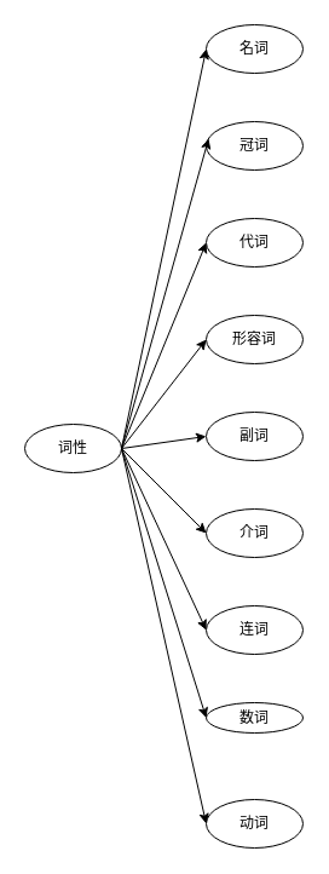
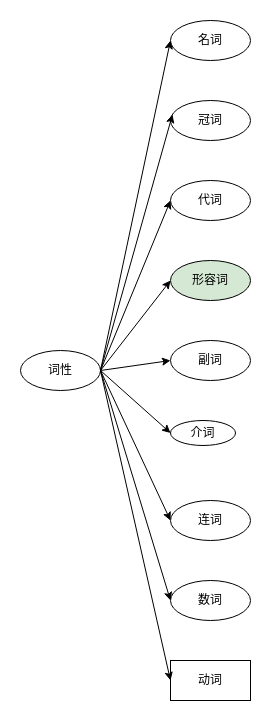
  <mxCell id="0" />
  <mxCell id="1" parent="0" />
  <mxCell id="2" value="词性" style="ellipse;whiteSpace=wrap;html=1;" parent="1" vertex="1"><mxGeometry x="20" y="350" width="80" height="40" as="geometry" /></mxCell>
  <mxCell id="3" value="名词" style="ellipse;whiteSpace=wrap;html=1;" parent="1" vertex="1"><mxGeometry x="170" y="20" width="80" height="40" as="geometry" /></mxCell>
  <mxCell id="4" value="冠词" style="ellipse;whiteSpace=wrap;html=1;" parent="1" vertex="1"><mxGeometry x="170" y="100" width="80" height="40" as="geometry" /></mxCell>
  <mxCell id="5" value="代词" style="ellipse;whiteSpace=wrap;html=1;" parent="1" vertex="1"><mxGeometry x="170" y="180" width="80" height="40" as="geometry" /></mxCell>
- <mxCell id="6" value="形容词" style="ellipse;whiteSpace=wrap;html=1;" parent="1" vertex="1"><mxGeometry x="170" y="260" width="80" height="40" as="geometry" /></mxCell>
+ <mxCell id="6" value="形容词" style="ellipse;whiteSpace=wrap;html=1;fillColor=#d5e8d4;" parent="1" vertex="1"><mxGeometry x="170" y="260" width="80" height="40" as="geometry" /></mxCell>
  <mxCell id="7" value="副词" style="ellipse;whiteSpace=wrap;html=1;" parent="1" vertex="1"><mxGeometry x="170" y="340" width="80" height="40" as="geometry" /></mxCell>
- <mxCell id="8" value="介词" style="ellipse;whiteSpace=wrap;html=1;" parent="1" vertex="1"><mxGeometry x="170" y="420" width="80" height="40" as="geometry" /></mxCell>
+ <mxCell id="8" value="介词" style="ellipse;whiteSpace=wrap;html=1;" parent="1" vertex="1"><mxGeometry x="170" y="420" width="65" height="25" as="geometry" /></mxCell>
  <mxCell id="9" value="连词" style="ellipse;whiteSpace=wrap;html=1;" parent="1" vertex="1"><mxGeometry x="170" y="500" width="80" height="40" as="geometry" /></mxCell>
- <mxCell id="10" value="数词" style="ellipse;whiteSpace=wrap;html=1;" parent="1" vertex="1"><mxGeometry x="170" y="580" width="80" height="25" as="geometry" /></mxCell>
- <mxCell id="11" value="动词" style="ellipse;whiteSpace=wrap;html=1;" parent="1" vertex="1"><mxGeometry x="170" y="660" width="80" height="40" as="geometry" /></mxCell>
+ <mxCell id="10" value="数词" style="ellipse;whiteSpace=wrap;html=1;" parent="1" vertex="1"><mxGeometry x="170" y="580" width="80" height="40" as="geometry" /></mxCell>
+ <mxCell id="11" value="动词" style="whiteSpace=wrap;html=1;rounded=0;" parent="1" vertex="1"><mxGeometry x="170" y="660" width="80" height="40" as="geometry" /></mxCell>
  <mxCell id="12" value="" style="endArrow=classic;html=1;exitX=1;exitY=0.5;exitDx=0;exitDy=0;entryX=0;entryY=0.5;entryDx=0;entryDy=0;" parent="1" source="2" target="3" edge="1"><mxGeometry width="50" height="50" relative="1" as="geometry"><mxPoint x="20" y="-40" as="sourcePoint" /><mxPoint x="70" y="-90" as="targetPoint" /></mxGeometry></mxCell>
  <mxCell id="13" value="" style="endArrow=classic;html=1;exitX=1;exitY=0.5;exitDx=0;exitDy=0;entryX=0.025;entryY=0.35;entryDx=0;entryDy=0;entryPerimeter=0;" parent="1" source="2" target="4" edge="1"><mxGeometry width="50" height="50" relative="1" as="geometry"><mxPoint x="60" y="-150" as="sourcePoint" /><mxPoint x="180" y="-270" as="targetPoint" /></mxGeometry></mxCell>
  <mxCell id="14" value="" style="endArrow=classic;html=1;exitX=1;exitY=0.5;exitDx=0;exitDy=0;entryX=0;entryY=0.5;entryDx=0;entryDy=0;" parent="1" source="2" target="5" edge="1"><mxGeometry width="50" height="50" relative="1" as="geometry"><mxPoint x="60" y="-150" as="sourcePoint" /><mxPoint x="182" y="-196" as="targetPoint" /></mxGeometry></mxCell>
  <mxCell id="15" value="" style="endArrow=classic;html=1;exitX=1;exitY=0.5;exitDx=0;exitDy=0;entryX=0;entryY=0.5;entryDx=0;entryDy=0;" parent="1" source="2" target="6" edge="1"><mxGeometry width="50" height="50" relative="1" as="geometry"><mxPoint x="60" y="-150" as="sourcePoint" /><mxPoint x="180" y="-110" as="targetPoint" /></mxGeometry></mxCell>
  <mxCell id="16" value="" style="endArrow=classic;html=1;entryX=0;entryY=0.5;entryDx=0;entryDy=0;exitX=1;exitY=0.5;exitDx=0;exitDy=0;" parent="1" source="2" target="7" edge="1"><mxGeometry width="50" height="50" relative="1" as="geometry"><mxPoint x="50" y="-100" as="sourcePoint" /><mxPoint x="180" y="-30" as="targetPoint" /></mxGeometry></mxCell>
  <mxCell id="17" value="" style="endArrow=classic;html=1;entryX=0;entryY=0.5;entryDx=0;entryDy=0;exitX=1;exitY=0.5;exitDx=0;exitDy=0;" parent="1" source="2" target="8" edge="1"><mxGeometry width="50" height="50" relative="1" as="geometry"><mxPoint x="60" y="-150" as="sourcePoint" /><mxPoint x="180" y="50" as="targetPoint" /></mxGeometry></mxCell>
  <mxCell id="18" value="" style="endArrow=classic;html=1;entryX=0;entryY=0.5;entryDx=0;entryDy=0;exitX=1;exitY=0.5;exitDx=0;exitDy=0;" parent="1" source="2" target="9" edge="1"><mxGeometry width="50" height="50" relative="1" as="geometry"><mxPoint x="50" y="90" as="sourcePoint" /><mxPoint x="180" y="130" as="targetPoint" /></mxGeometry></mxCell>
  <mxCell id="19" value="" style="endArrow=classic;html=1;entryX=0;entryY=0.5;entryDx=0;entryDy=0;exitX=1;exitY=0.5;exitDx=0;exitDy=0;" parent="1" source="2" target="10" edge="1"><mxGeometry width="50" height="50" relative="1" as="geometry"><mxPoint x="60" y="100" as="sourcePoint" /><mxPoint x="180" y="210" as="targetPoint" /></mxGeometry></mxCell>
  <mxCell id="20" value="" style="endArrow=classic;html=1;entryX=0;entryY=0.5;entryDx=0;entryDy=0;exitX=1;exitY=0.5;exitDx=0;exitDy=0;" parent="1" source="2" target="11" edge="1"><mxGeometry width="50" height="50" relative="1" as="geometry"><mxPoint x="40" y="250" as="sourcePoint" /><mxPoint x="160" y="360" as="targetPoint" /></mxGeometry></mxCell>
